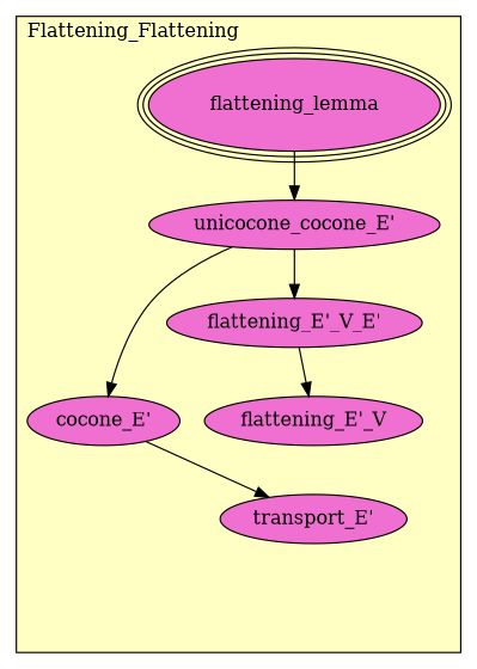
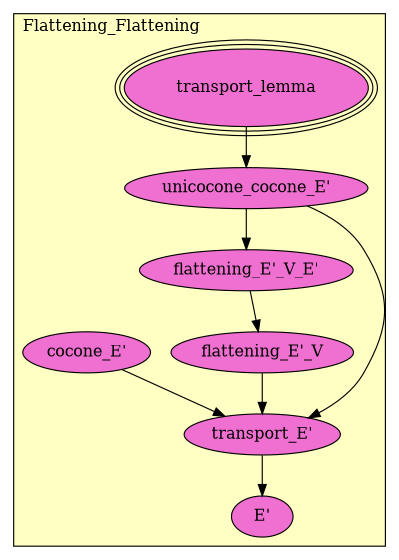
  digraph {
    node [fillcolor="#F070D1" style=filled]
-   n1 [label=flattening_lemma peripheries=3]
+   n1 [label=transport_lemma peripheries=3]
    n2 [label="unicocone_cocone_E'"]
    n3 [label="cocone_E'"]
    n4 [label="flattening_E'_V_E'"]
    n5 [label="flattening_E'_V"]
    n6 [label="transport_E'"]
+   n7 [label="E'"]
    subgraph cluster_1 {
      fillcolor="#FFFFC3"
      label=Flattening_Flattening
      labeljust=l
      style=filled
      n1
      n2
      n3
      n4
      n5
      n6
+     n7
    }
    n1 -> n2
-   n2 -> n3
+   n2 -> n6
    n2 -> n4
    n3 -> n6
    n4 -> n5
+   n5 -> n6
+   n6 -> n7
  }
